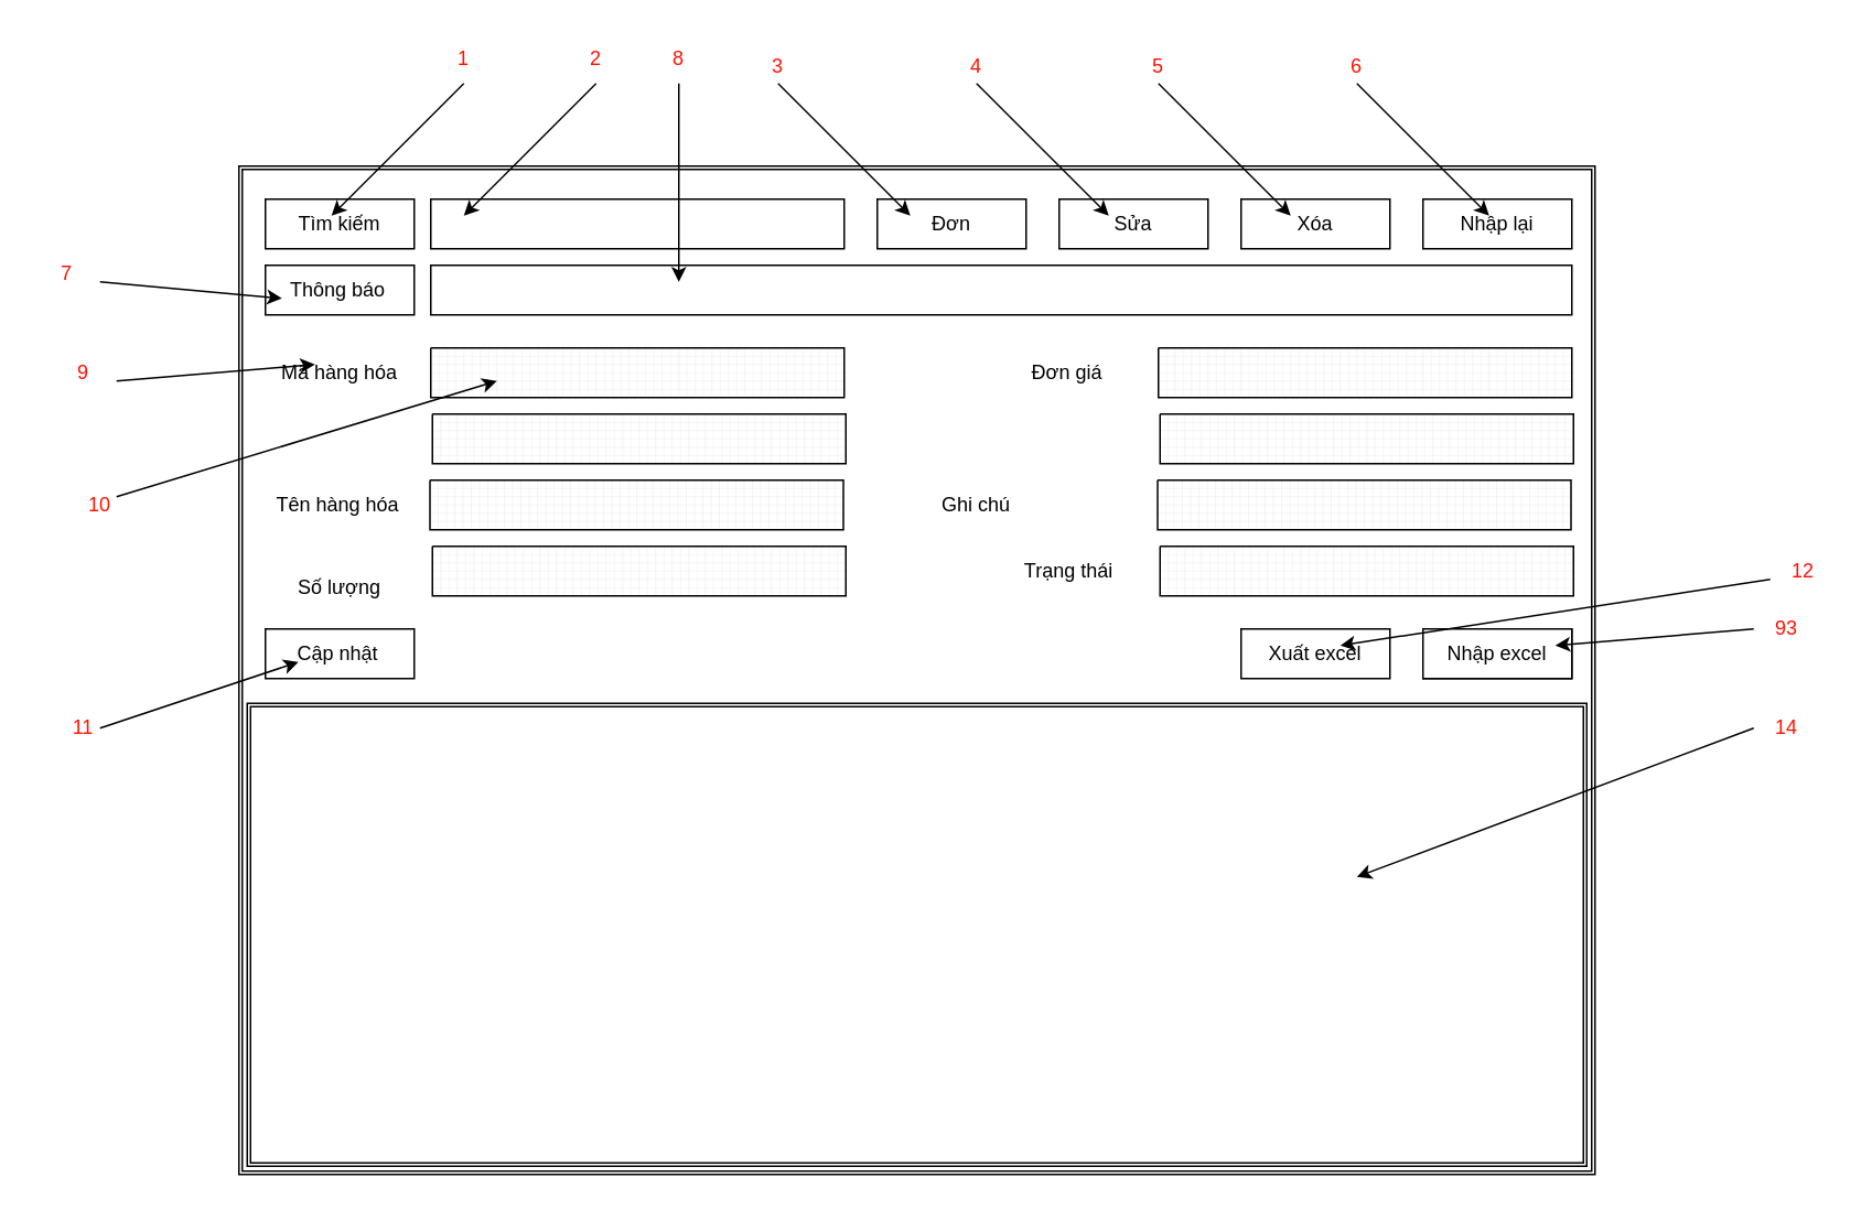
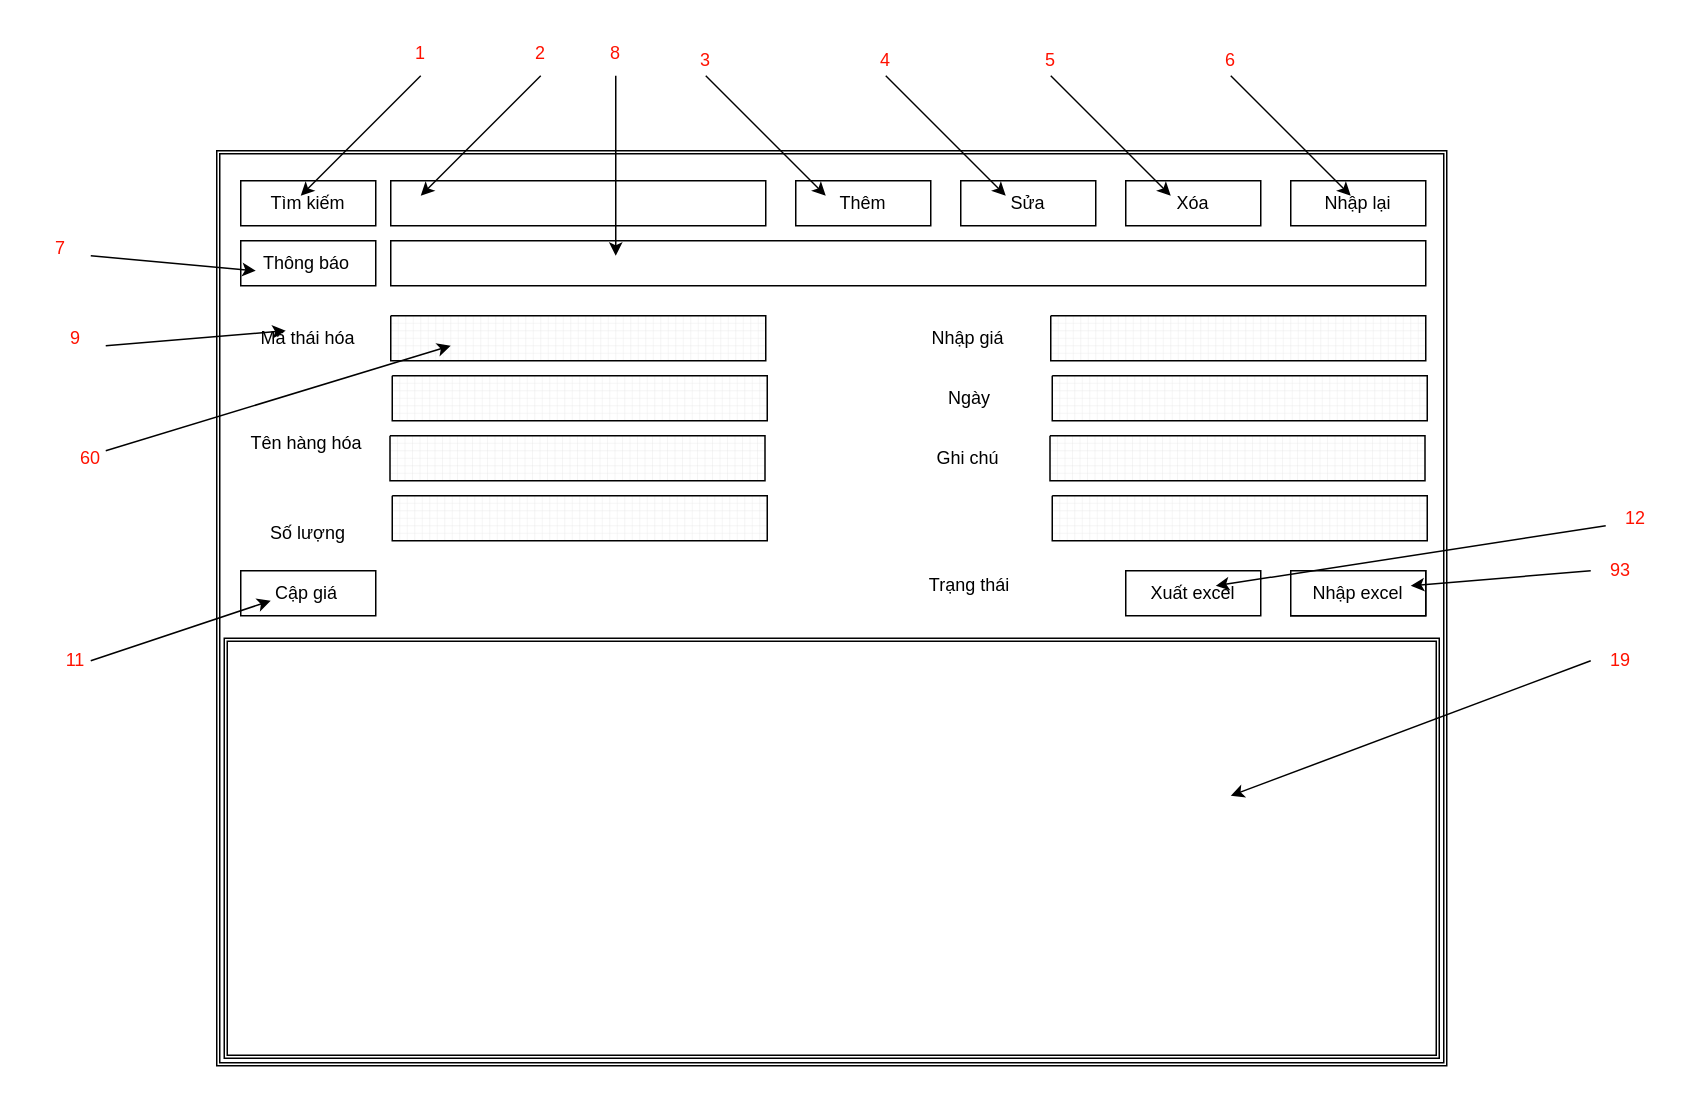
  <mxCell id="0" />
  <mxCell id="1" parent="0" />
  <mxCell id="2" value="" style="shape=ext;double=1;rounded=0;whiteSpace=wrap;html=1;" parent="1" vertex="1"><mxGeometry x="144" y="100" width="820" height="610" as="geometry" /></mxCell>
  <mxCell id="3" value="" style="shape=ext;double=1;rounded=0;whiteSpace=wrap;html=1;" parent="1" vertex="1"><mxGeometry x="149" y="425" width="810" height="280" as="geometry" /></mxCell>
  <mxCell id="4" value="" style="verticalLabelPosition=bottom;verticalAlign=top;html=1;shape=mxgraph.basic.rect;fillColor2=none;strokeWidth=1;size=20;indent=5;" parent="1" vertex="1"><mxGeometry x="640" width="90" height="30" as="geometry" y="120" /></mxCell>
  <mxCell id="5" value="" style="verticalLabelPosition=bottom;verticalAlign=top;html=1;shape=mxgraph.basic.rect;fillColor2=none;strokeWidth=1;size=20;indent=5;" parent="1" vertex="1"><mxGeometry x="860" width="90" height="30" as="geometry" y="120" /></mxCell>
  <mxCell id="6" value="" style="verticalLabelPosition=bottom;verticalAlign=top;html=1;shape=mxgraph.basic.rect;fillColor2=none;strokeWidth=1;size=20;indent=5;" parent="1" vertex="1"><mxGeometry x="750" width="90" height="30" as="geometry" y="120" /></mxCell>
  <mxCell id="7" value="" style="verticalLabelPosition=bottom;verticalAlign=top;html=1;shape=mxgraph.basic.rect;fillColor2=none;strokeWidth=1;size=20;indent=5;" parent="1" vertex="1"><mxGeometry x="530" width="90" height="30" as="geometry" y="120" /></mxCell>
  <mxCell id="8" value="" style="verticalLabelPosition=bottom;verticalAlign=top;html=1;shape=mxgraph.basic.rect;fillColor2=none;strokeWidth=1;size=20;indent=5;" parent="1" vertex="1"><mxGeometry x="160" width="90" height="30" as="geometry" y="120" /></mxCell>
  <mxCell id="9" value="" style="verticalLabelPosition=bottom;verticalAlign=top;html=1;shape=mxgraph.basic.rect;fillColor2=none;strokeWidth=1;size=20;indent=5;" parent="1" vertex="1"><mxGeometry x="260" width="250" height="30" as="geometry" y="120" /></mxCell>
  <mxCell id="10" value="" style="verticalLabelPosition=bottom;verticalAlign=top;html=1;shape=mxgraph.basic.rect;fillColor2=none;strokeWidth=1;size=20;indent=5;" parent="1" vertex="1"><mxGeometry x="860" y="380" width="90" height="30" as="geometry" /></mxCell>
  <mxCell id="11" value="" style="verticalLabelPosition=bottom;verticalAlign=top;html=1;shape=mxgraph.basic.rect;fillColor2=none;strokeWidth=1;size=20;indent=5;" parent="1" vertex="1"><mxGeometry x="860" y="380" width="90" height="30" as="geometry" /></mxCell>
  <mxCell id="12" value="" style="verticalLabelPosition=bottom;verticalAlign=top;html=1;shape=mxgraph.basic.rect;fillColor2=none;strokeWidth=1;size=20;indent=5;" parent="1" vertex="1"><mxGeometry x="750" y="380" width="90" height="30" as="geometry" /></mxCell>
  <mxCell id="13" value="" style="verticalLabelPosition=bottom;verticalAlign=top;html=1;shape=mxgraph.basic.patternFillRect;fillStyle=grid;step=5;fillStrokeWidth=0.2;fillStrokeColor=#dddddd;" parent="1" vertex="1"><mxGeometry x="700" y="210" width="250" height="30" as="geometry" /></mxCell>
  <mxCell id="14" value="" style="verticalLabelPosition=bottom;verticalAlign=top;html=1;shape=mxgraph.basic.patternFillRect;fillStyle=grid;step=5;fillStrokeWidth=0.2;fillStrokeColor=#dddddd;" parent="1" vertex="1"><mxGeometry x="701" y="250" width="250" height="30" as="geometry" /></mxCell>
  <mxCell id="15" value="" style="verticalLabelPosition=bottom;verticalAlign=top;html=1;shape=mxgraph.basic.patternFillRect;fillStyle=grid;step=5;fillStrokeWidth=0.2;fillStrokeColor=#dddddd;" parent="1" vertex="1"><mxGeometry x="699.5" y="290" width="250" height="30" as="geometry" /></mxCell>
  <mxCell id="16" value="" style="verticalLabelPosition=bottom;verticalAlign=top;html=1;shape=mxgraph.basic.patternFillRect;fillStyle=grid;step=5;fillStrokeWidth=0.2;fillStrokeColor=#dddddd;" parent="1" vertex="1"><mxGeometry x="260" y="210" width="250" height="30" as="geometry" /></mxCell>
  <mxCell id="17" value="" style="verticalLabelPosition=bottom;verticalAlign=top;html=1;shape=mxgraph.basic.patternFillRect;fillStyle=grid;step=5;fillStrokeWidth=0.2;fillStrokeColor=#dddddd;" parent="1" vertex="1"><mxGeometry x="261" y="250" width="250" height="30" as="geometry" /></mxCell>
  <mxCell id="18" value="" style="verticalLabelPosition=bottom;verticalAlign=top;html=1;shape=mxgraph.basic.patternFillRect;fillStyle=grid;step=5;fillStrokeWidth=0.2;fillStrokeColor=#dddddd;" parent="1" vertex="1"><mxGeometry x="259.5" y="290" width="250" height="30" as="geometry" /></mxCell>
- <mxCell id="19" value="Mã hàng hóa" style="text;html=1;strokeColor=none;fillColor=none;align=center;verticalAlign=middle;whiteSpace=wrap;rounded=0;" parent="1" vertex="1"><mxGeometry x="160" y="210" width="90" height="30" as="geometry" /></mxCell>
+ <mxCell id="19" value="Mã thái hóa" style="text;html=1;strokeColor=none;fillColor=none;align=center;verticalAlign=middle;whiteSpace=wrap;rounded=0;" parent="1" vertex="1"><mxGeometry x="160" y="210" width="90" height="30" as="geometry" /></mxCell>
  <mxCell id="20" value="" style="verticalLabelPosition=bottom;verticalAlign=top;html=1;shape=mxgraph.basic.rect;fillColor2=none;strokeWidth=1;size=20;indent=5;" parent="1" vertex="1"><mxGeometry x="260" y="160" width="690" height="30" as="geometry" /></mxCell>
  <mxCell id="21" value="" style="verticalLabelPosition=bottom;verticalAlign=top;html=1;shape=mxgraph.basic.rect;fillColor2=none;strokeWidth=1;size=20;indent=5;" parent="1" vertex="1"><mxGeometry x="160" y="160" width="90" height="30" as="geometry" /></mxCell>
  <mxCell id="22" value="Tìm kiếm" style="text;html=1;strokeColor=none;fillColor=none;align=center;verticalAlign=middle;whiteSpace=wrap;rounded=0;" parent="1" vertex="1"><mxGeometry x="160" width="90" height="30" as="geometry" y="120" /></mxCell>
  <mxCell id="23" value="Thông báo" style="text;html=1;strokeColor=none;fillColor=none;align=center;verticalAlign=middle;whiteSpace=wrap;rounded=0;" parent="1" vertex="1"><mxGeometry x="159" y="160" width="90" height="30" as="geometry" /></mxCell>
- <mxCell id="24" value="Đơn" style="text;html=1;strokeColor=none;fillColor=none;align=center;verticalAlign=middle;whiteSpace=wrap;rounded=0;" parent="1" vertex="1"><mxGeometry x="530" width="90" height="30" as="geometry" y="120" /></mxCell>
+ <mxCell id="24" value="Thêm" style="text;html=1;strokeColor=none;fillColor=none;align=center;verticalAlign=middle;whiteSpace=wrap;rounded=0;" parent="1" vertex="1"><mxGeometry x="530" width="90" height="30" as="geometry" y="120" /></mxCell>
  <mxCell id="25" value="Sửa" style="text;html=1;strokeColor=none;fillColor=none;align=center;verticalAlign=middle;whiteSpace=wrap;rounded=0;" parent="1" vertex="1"><mxGeometry x="640" width="90" height="30" as="geometry" y="120" /></mxCell>
  <mxCell id="26" value="Xóa" style="text;html=1;strokeColor=none;fillColor=none;align=center;verticalAlign=middle;whiteSpace=wrap;rounded=0;" parent="1" vertex="1"><mxGeometry x="750" width="90" height="30" as="geometry" y="120" /></mxCell>
  <mxCell id="27" value="Nhập lại" style="text;html=1;strokeColor=none;fillColor=none;align=center;verticalAlign=middle;whiteSpace=wrap;rounded=0;" parent="1" vertex="1"><mxGeometry x="860" width="90" height="30" as="geometry" y="120" /></mxCell>
  <mxCell id="28" value="Nhập excel" style="text;html=1;strokeColor=none;fillColor=none;align=center;verticalAlign=middle;whiteSpace=wrap;rounded=0;" parent="1" vertex="1"><mxGeometry x="860" y="380" width="90" height="30" as="geometry" /></mxCell>
  <mxCell id="29" value="Xuất excel" style="text;html=1;strokeColor=none;fillColor=none;align=center;verticalAlign=middle;whiteSpace=wrap;rounded=0;" parent="1" vertex="1"><mxGeometry x="750" y="380" width="90" height="30" as="geometry" /></mxCell>
- <mxCell id="30" value="Tên hàng hóa" style="text;html=1;strokeColor=none;fillColor=none;align=center;verticalAlign=middle;whiteSpace=wrap;rounded=0;" parent="1" vertex="1"><mxGeometry x="158.5" y="290" width="90" height="30" as="geometry" /></mxCell>
- <mxCell id="31" value="Đơn giá" style="text;html=1;strokeColor=none;fillColor=none;align=center;verticalAlign=middle;whiteSpace=wrap;rounded=0;" parent="1" vertex="1"><mxGeometry x="600" y="210" width="90" height="30" as="geometry" /></mxCell>
- <mxCell id="33" value="Ghi chú" style="text;html=1;strokeColor=none;fillColor=none;align=center;verticalAlign=middle;whiteSpace=wrap;rounded=0;" parent="1" vertex="1"><mxGeometry x="544.5" y="290" width="90" height="30" as="geometry" /></mxCell>
+ <mxCell id="30" value="Tên hàng hóa" style="text;html=1;strokeColor=none;fillColor=none;align=center;verticalAlign=middle;whiteSpace=wrap;rounded=0;" parent="1" vertex="1"><mxGeometry x="158.5" y="280" width="90" height="30" as="geometry" /></mxCell>
+ <mxCell id="31" value="Nhập giá" style="text;html=1;strokeColor=none;fillColor=none;align=center;verticalAlign=middle;whiteSpace=wrap;rounded=0;" parent="1" vertex="1"><mxGeometry x="600" y="210" width="90" height="30" as="geometry" /></mxCell>
+ <mxCell id="32" value="Ngày" style="text;html=1;strokeColor=none;fillColor=none;align=center;verticalAlign=middle;whiteSpace=wrap;rounded=0;" parent="1" vertex="1"><mxGeometry x="601" y="250" width="90" height="30" as="geometry" /></mxCell>
+ <mxCell id="33" value="Ghi chú" style="text;html=1;strokeColor=none;fillColor=none;align=center;verticalAlign=middle;whiteSpace=wrap;rounded=0;" parent="1" vertex="1"><mxGeometry x="599.5" y="290" width="90" height="30" as="geometry" /></mxCell>
  <mxCell id="34" value="" style="verticalLabelPosition=bottom;verticalAlign=top;html=1;shape=mxgraph.basic.rect;fillColor2=none;strokeWidth=1;size=20;indent=5;" parent="1" vertex="1"><mxGeometry x="160" y="380" width="90" height="30" as="geometry" /></mxCell>
- <mxCell id="35" value="Cập nhật" style="text;html=1;strokeColor=none;fillColor=none;align=center;verticalAlign=middle;whiteSpace=wrap;rounded=0;" parent="1" vertex="1"><mxGeometry x="159" y="380" width="90" height="30" as="geometry" /></mxCell>
+ <mxCell id="35" value="Cập giá" style="text;html=1;strokeColor=none;fillColor=none;align=center;verticalAlign=middle;whiteSpace=wrap;rounded=0;" parent="1" vertex="1"><mxGeometry x="159" y="380" width="90" height="30" as="geometry" /></mxCell>
  <mxCell id="36" value="" style="endArrow=classic;html=1;" parent="1" edge="1"><mxGeometry width="50" height="50" relative="1" as="geometry"><mxPoint x="820" y="50" as="sourcePoint" /><mxPoint x="900" y="130" as="targetPoint" /></mxGeometry></mxCell>
  <mxCell id="37" value="" style="endArrow=classic;html=1;" parent="1" edge="1"><mxGeometry width="50" height="50" relative="1" as="geometry"><mxPoint x="700" y="50" as="sourcePoint" /><mxPoint x="780" y="130" as="targetPoint" /></mxGeometry></mxCell>
  <mxCell id="38" value="" style="endArrow=classic;html=1;" parent="1" edge="1"><mxGeometry width="50" height="50" relative="1" as="geometry"><mxPoint x="590" y="50" as="sourcePoint" /><mxPoint x="670" y="130" as="targetPoint" /></mxGeometry></mxCell>
  <mxCell id="39" value="" style="endArrow=classic;html=1;" parent="1" edge="1"><mxGeometry width="50" height="50" relative="1" as="geometry"><mxPoint x="470" y="50" as="sourcePoint" /><mxPoint x="550" y="130" as="targetPoint" /></mxGeometry></mxCell>
  <mxCell id="40" value="" style="endArrow=classic;html=1;" parent="1" edge="1"><mxGeometry width="50" height="50" relative="1" as="geometry"><mxPoint x="280" y="50" as="sourcePoint" /><mxPoint x="200" y="130" as="targetPoint" /></mxGeometry></mxCell>
  <mxCell id="41" value="" style="endArrow=classic;html=1;" parent="1" edge="1"><mxGeometry width="50" height="50" relative="1" as="geometry"><mxPoint x="360" y="50" as="sourcePoint" /><mxPoint x="280" y="130" as="targetPoint" /></mxGeometry></mxCell>
  <mxCell id="42" value="" style="endArrow=classic;html=1;" parent="1" edge="1"><mxGeometry width="50" height="50" relative="1" as="geometry"><mxPoint x="410" y="50" as="sourcePoint" /><mxPoint x="410" y="170" as="targetPoint" /></mxGeometry></mxCell>
  <mxCell id="43" value="" style="endArrow=classic;html=1;" parent="1" edge="1"><mxGeometry width="50" height="50" relative="1" as="geometry"><mxPoint x="70" y="300" as="sourcePoint" /><mxPoint x="300" y="230" as="targetPoint" /></mxGeometry></mxCell>
  <mxCell id="44" value="" style="endArrow=classic;html=1;" parent="1" edge="1"><mxGeometry width="50" height="50" relative="1" as="geometry"><mxPoint x="60" y="440" as="sourcePoint" /><mxPoint x="180" y="400" as="targetPoint" /></mxGeometry></mxCell>
  <mxCell id="45" value="" style="endArrow=classic;html=1;" parent="1" edge="1"><mxGeometry width="50" height="50" relative="1" as="geometry"><mxPoint x="70" y="230" as="sourcePoint" /><mxPoint x="190" y="220" as="targetPoint" /></mxGeometry></mxCell>
  <mxCell id="46" value="" style="endArrow=classic;html=1;" parent="1" edge="1"><mxGeometry width="50" height="50" relative="1" as="geometry"><mxPoint x="1070" y="350" as="sourcePoint" /><mxPoint x="810" y="390" as="targetPoint" /></mxGeometry></mxCell>
  <mxCell id="47" value="" style="endArrow=classic;html=1;" parent="1" edge="1"><mxGeometry width="50" height="50" relative="1" as="geometry"><mxPoint x="1060" y="380" as="sourcePoint" /><mxPoint x="940" y="390" as="targetPoint" /></mxGeometry></mxCell>
  <mxCell id="48" value="" style="endArrow=classic;html=1;" parent="1" edge="1"><mxGeometry width="50" height="50" relative="1" as="geometry"><mxPoint x="1060" y="440" as="sourcePoint" /><mxPoint x="820" y="530" as="targetPoint" /></mxGeometry></mxCell>
  <mxCell id="49" value="4" style="text;html=1;align=center;verticalAlign=middle;whiteSpace=wrap;rounded=0;fontColor=#FF1100;" parent="1" vertex="1"><mxGeometry x="570" y="30" width="40" height="20" as="geometry" /></mxCell>
  <mxCell id="50" value="5" style="text;html=1;align=center;verticalAlign=middle;whiteSpace=wrap;rounded=0;fontColor=#FF1100;" parent="1" vertex="1"><mxGeometry x="680" y="30" width="40" height="20" as="geometry" /></mxCell>
  <mxCell id="51" value="6" style="text;html=1;align=center;verticalAlign=middle;whiteSpace=wrap;rounded=0;fontColor=#FF1100;" parent="1" vertex="1"><mxGeometry x="800" y="30" width="40" height="20" as="geometry" /></mxCell>
  <mxCell id="52" value="3" style="text;html=1;align=center;verticalAlign=middle;whiteSpace=wrap;rounded=0;fontColor=#FF1100;" parent="1" vertex="1"><mxGeometry x="450" y="30" width="40" height="20" as="geometry" /></mxCell>
  <mxCell id="53" value="8" style="text;html=1;align=center;verticalAlign=middle;whiteSpace=wrap;rounded=0;fontColor=#FF1100;" parent="1" vertex="1"><mxGeometry x="390" y="20" width="40" height="30" as="geometry" /></mxCell>
  <mxCell id="54" value="2" style="text;html=1;align=center;verticalAlign=middle;whiteSpace=wrap;rounded=0;fontColor=#FF1100;" parent="1" vertex="1"><mxGeometry x="340" y="20" width="40" height="30" as="geometry" /></mxCell>
  <mxCell id="55" value="1" style="text;html=1;align=center;verticalAlign=middle;whiteSpace=wrap;rounded=0;fontColor=#FF1100;" parent="1" vertex="1"><mxGeometry x="260" y="20" width="40" height="30" as="geometry" /></mxCell>
  <mxCell id="56" value="9" style="text;html=1;align=center;verticalAlign=middle;whiteSpace=wrap;rounded=0;fontColor=#FF1100;" parent="1" vertex="1"><mxGeometry x="30" y="210" width="40" height="30" as="geometry" /></mxCell>
- <mxCell id="57" value="10" style="text;html=1;align=center;verticalAlign=middle;whiteSpace=wrap;rounded=0;fontColor=#FF1100;" parent="1" vertex="1"><mxGeometry x="40" y="290" width="40" height="30" as="geometry" /></mxCell>
+ <mxCell id="57" value="60" style="text;html=1;align=center;verticalAlign=middle;whiteSpace=wrap;rounded=0;fontColor=#FF1100;" parent="1" vertex="1"><mxGeometry x="40" y="290" width="40" height="30" as="geometry" /></mxCell>
  <mxCell id="58" value="11" style="text;html=1;align=center;verticalAlign=middle;whiteSpace=wrap;rounded=0;fontColor=#FF1100;" parent="1" vertex="1"><mxGeometry x="30" y="425" width="40" height="30" as="geometry" /></mxCell>
  <mxCell id="59" value="12" style="text;html=1;align=center;verticalAlign=middle;whiteSpace=wrap;rounded=0;fontColor=#FF1100;" parent="1" vertex="1"><mxGeometry x="1070" y="335" width="40" height="20" as="geometry" /></mxCell>
  <mxCell id="60" value="93" style="text;html=1;align=center;verticalAlign=middle;whiteSpace=wrap;rounded=0;fontColor=#FF1100;" parent="1" vertex="1"><mxGeometry x="1060" y="370" width="40" height="20" as="geometry" /></mxCell>
- <mxCell id="61" value="14" style="text;html=1;align=center;verticalAlign=middle;whiteSpace=wrap;rounded=0;fontColor=#FF1100;" parent="1" vertex="1"><mxGeometry x="1060" y="430" width="40" height="20" as="geometry" /></mxCell>
+ <mxCell id="61" value="19" style="text;html=1;align=center;verticalAlign=middle;whiteSpace=wrap;rounded=0;fontColor=#FF1100;" parent="1" vertex="1"><mxGeometry x="1060" y="430" width="40" height="20" as="geometry" /></mxCell>
  <mxCell id="62" value="" style="endArrow=classic;html=1;" parent="1" edge="1"><mxGeometry width="50" height="50" relative="1" as="geometry"><mxPoint x="60" y="170" as="sourcePoint" /><mxPoint x="170" y="180" as="targetPoint" /></mxGeometry></mxCell>
  <mxCell id="63" value="7" style="text;html=1;align=center;verticalAlign=middle;whiteSpace=wrap;rounded=0;fontColor=#FF1100;" parent="1" vertex="1"><mxGeometry x="20" y="150" width="40" height="30" as="geometry" /></mxCell>
  <mxCell id="64" value="" style="verticalLabelPosition=bottom;verticalAlign=top;html=1;shape=mxgraph.basic.patternFillRect;fillStyle=grid;step=5;fillStrokeWidth=0.2;fillStrokeColor=#dddddd;" vertex="1" parent="1"><mxGeometry x="701" y="330" width="250" height="30" as="geometry" /></mxCell>
  <mxCell id="65" value="" style="verticalLabelPosition=bottom;verticalAlign=top;html=1;shape=mxgraph.basic.patternFillRect;fillStyle=grid;step=5;fillStrokeWidth=0.2;fillStrokeColor=#dddddd;" vertex="1" parent="1"><mxGeometry x="261" y="330" width="250" height="30" as="geometry" /></mxCell>
  <mxCell id="66" value="Số lượng" style="text;html=1;strokeColor=none;fillColor=none;align=center;verticalAlign=middle;whiteSpace=wrap;rounded=0;" vertex="1" parent="1"><mxGeometry x="160" y="340" width="90" height="30" as="geometry" /></mxCell>
- <mxCell id="67" value="Trạng thái" style="text;html=1;strokeColor=none;fillColor=none;align=center;verticalAlign=middle;whiteSpace=wrap;rounded=0;" vertex="1" parent="1"><mxGeometry x="601" y="330" width="90" height="30" as="geometry" /></mxCell>
+ <mxCell id="67" value="Trạng thái" style="text;html=1;strokeColor=none;fillColor=none;align=center;verticalAlign=middle;whiteSpace=wrap;rounded=0;" vertex="1" parent="1"><mxGeometry x="601" y="375" width="90" height="30" as="geometry" /></mxCell>
